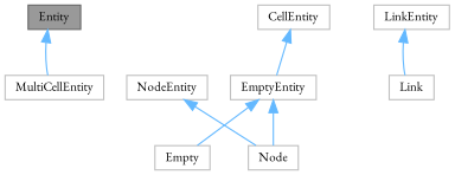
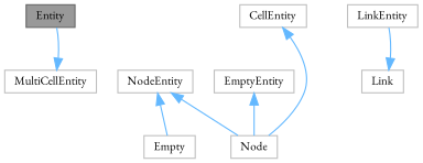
  digraph {
    fontname="EB Garamond"
    node [color=grey75 fillcolor=white fontname="EB Garamond" fontsize=10 shape=box style=filled]
    edge [color=steelblue1 dir=back fontname="EB Garamond" fontsize=10 labelfontname=Helvetica labelfontsize=10 style=solid]
    n1 [color=gray40 fillcolor=grey60 fontcolor=black height=0.2 label=Entity width=0.4]
    n2 [height=0.2 label=MultiCellEntity width=0.4]
    n3 [height=0.2 label=CellEntity width=0.4]
    n4 [height=0.2 label=EmptyEntity width=0.4]
    n5 [height=0.2 label=Empty width=0.4]
    n6 [height=0.2 label="Node" width=0.4]
    n7 [height=0.2 label=NodeEntity width=0.4]
    n8 [height=0.2 label=LinkEntity width=0.4]
    n9 [height=0.2 label=Link width=0.4]
-   n1 -> n2
-   n3 -> n4
-   n4 -> n5
+   n2 -> n1
+   n3 -> n6
+   n7 -> n5
    n4 -> n6
    n7 -> n6
-   n8 -> n9
+   n9 -> n8
  }
